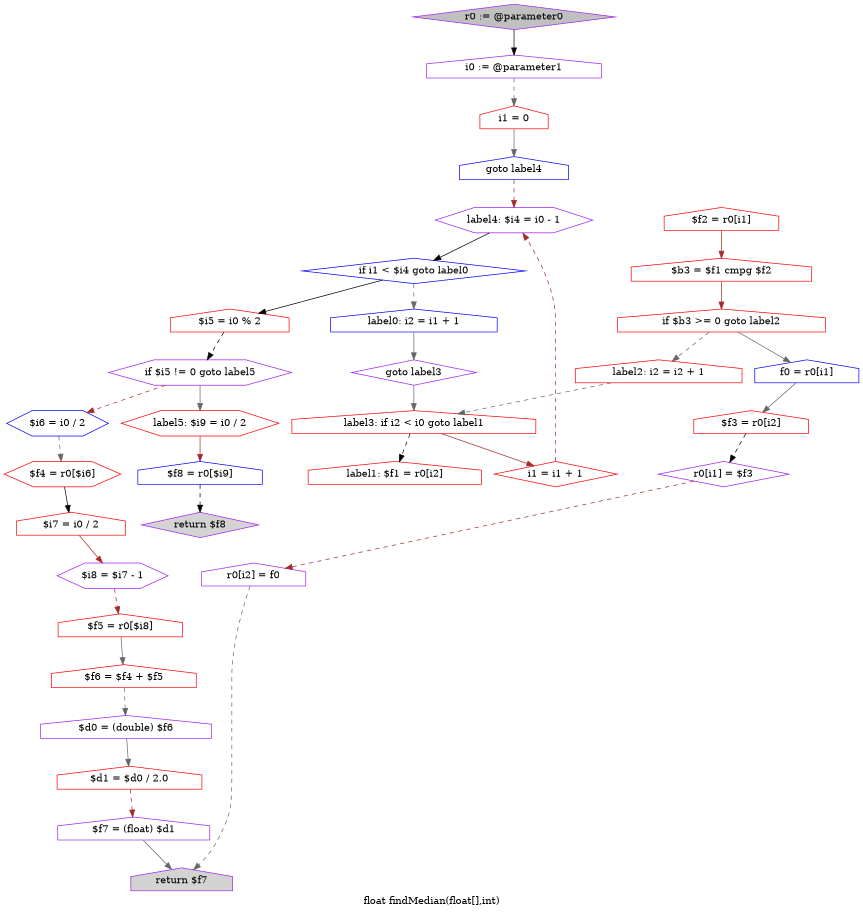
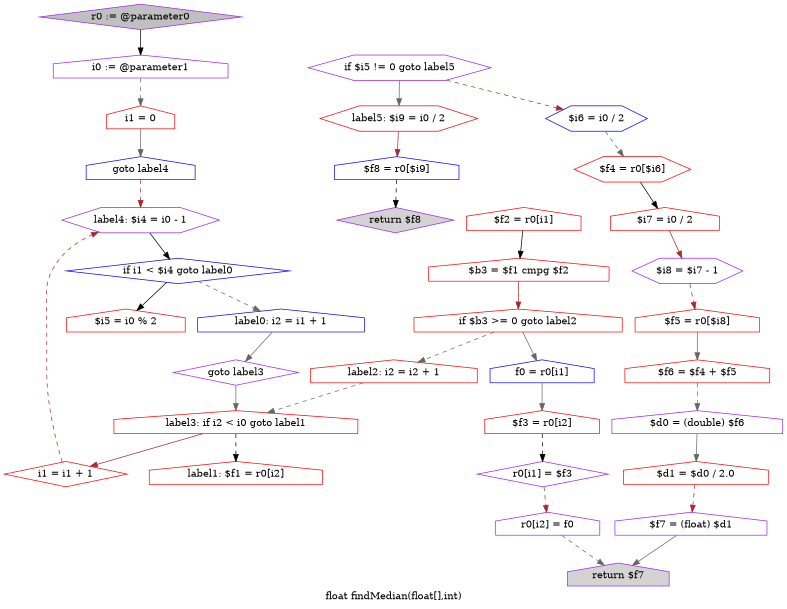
  digraph {
    label="float findMedian(float[],int)"
    node [color=red shape=house]
    edge [color=gray40 style=solid]
    n1 [color=purple fillcolor=gray label="r0 := @parameter0" shape=diamond style=filled]
    n2 [color=purple label="i0 := @parameter1"]
    n3 [label="i1 = 0"]
    n4 [color=blue label="goto label4"]
    n5 [color=purple label="label4: $i4 = i0 - 1" shape=hexagon]
    n6 [color=blue label="if i1 < $i4 goto label0" shape=diamond]
    n7 [color=blue label="label0: i2 = i1 + 1"]
    n8 [label="$i5 = i0 % 2"]
    n9 [color=purple label="goto label3" shape=diamond]
    n10 [label="label3: if i2 < i0 goto label1"]
    n11 [label="label1: $f1 = r0[i2]"]
    n12 [label="i1 = i1 + 1" shape=diamond]
    n13 [label="$f2 = r0[i1]"]
    n14 [label="$b3 = $f1 cmpg $f2"]
    n15 [label="if $b3 >= 0 goto label2"]
    n16 [color=blue label="f0 = r0[i1]"]
    n17 [label="label2: i2 = i2 + 1"]
    n18 [label="$f3 = r0[i2]"]
    n19 [color=purple label="r0[i1] = $f3" shape=diamond]
    n20 [color=purple label="r0[i2] = f0"]
    n21 [color=purple fillcolor=lightgray label="return $f7" style=filled]
    n22 [color=purple label="if $i5 != 0 goto label5" shape=hexagon]
    n23 [color=blue label="$i6 = i0 / 2" shape=hexagon]
    n24 [label="label5: $i9 = i0 / 2" shape=hexagon]
    n25 [label="$f4 = r0[$i6]" shape=hexagon]
    n26 [color=blue label="$f8 = r0[$i9]"]
    n27 [label="$i7 = i0 / 2"]
    n28 [color=purple fillcolor=lightgray label="return $f8" shape=diamond style=filled]
    n29 [color=purple label="$i8 = $i7 - 1" shape=hexagon]
    n30 [label="$f5 = r0[$i8]"]
    n31 [label="$f6 = $f4 + $f5"]
    n32 [color=purple label="$d0 = (double) $f6"]
    n33 [label="$d1 = $d0 / 2.0"]
    n34 [color=purple label="$f7 = (float) $d1"]
    n1 -> n2 [color=black]
    n2 -> n3 [style=dashed]
    n3 -> n4
    n4 -> n5 [color=brown style=dashed]
    n5 -> n6 [color=black]
    n6 -> n7 [style=dashed]
    n6 -> n8 [color=black]
    n7 -> n9
-   n8 -> n22 [color=black style=dashed]
    n9 -> n10
    n10 -> n11 [color=black style=dashed]
    n10 -> n12 [color=brown]
    n12 -> n5 [color=brown style=dashed]
-   n13 -> n14 [color=brown]
+   n13 -> n14 [color=black]
    n14 -> n15 [color=brown]
    n15 -> n16
    n15 -> n17 [style=dashed]
    n16 -> n18
    n17 -> n10 [style=dashed]
    n18 -> n19 [color=black style=dashed]
    n19 -> n20 [color=brown style=dashed]
    n20 -> n21 [style=dashed]
    n22 -> n23 [color=brown style=dashed]
    n22 -> n24
    n23 -> n25 [style=dashed]
    n24 -> n26 [color=brown]
    n25 -> n27 [color=black]
    n26 -> n28 [color=black style=dashed]
    n27 -> n29 [color=brown]
    n29 -> n30 [color=brown style=dashed]
    n30 -> n31
    n31 -> n32 [style=dashed]
    n32 -> n33
    n33 -> n34 [color=brown style=dashed]
    n34 -> n21
  }
